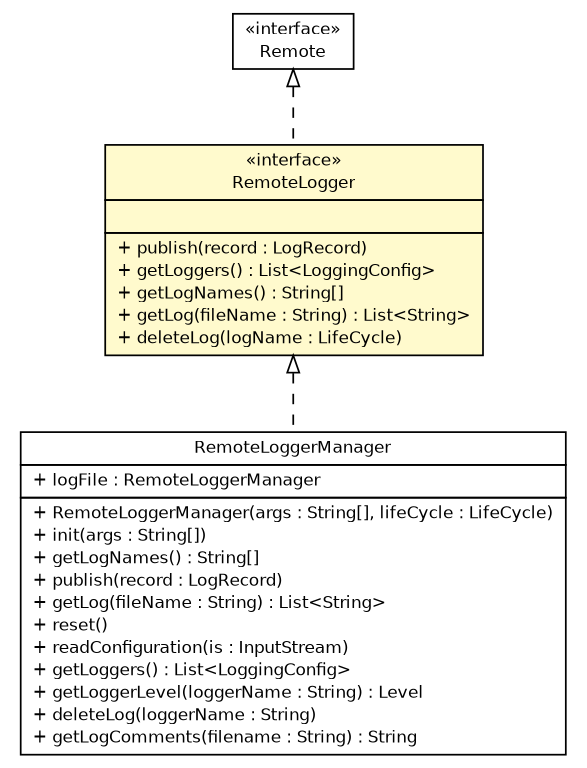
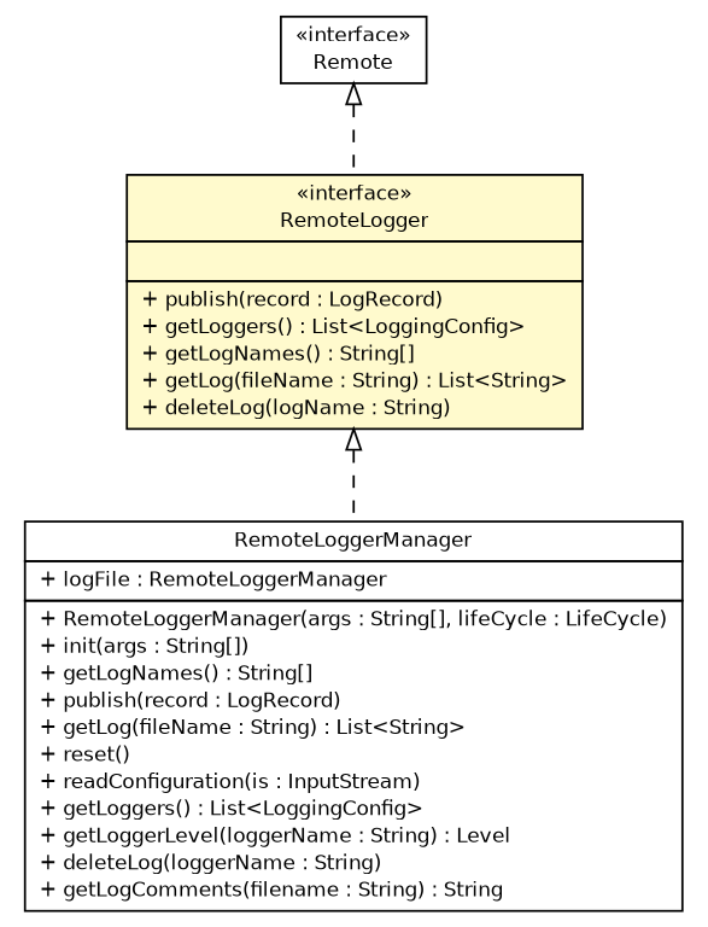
  digraph {
    nodesep=0.25
    ranksep=0.5
    node [fontcolor=black fontname=Helvetica fontsize=10.0 shape=plaintext]
    edge [arrowtail=empty dir=back fontname=Helvetica fontsize=10 headport=p labelfontname=Helvetica labelfontsize=10 style=dashed tailport=p]
-   n1 [label=<<table title="sorcer.core.RemoteLogger" border="0" cellborder="1" cellspacing="0" cellpadding="2" port="p" bgcolor="lemonChiffon" href="./RemoteLogger.html"> 		<tr><td><table border="0" cellspacing="0" cellpadding="1"> <tr><td align="center" balign="center"> &#171;interface&#187; </td></tr> <tr><td align="center" balign="center"> RemoteLogger </td></tr> 		</table></td></tr> 		<tr><td><table border="0" cellspacing="0" cellpadding="1"> <tr><td align="left" balign="left">  </td></tr> 		</table></td></tr> 		<tr><td><table border="0" cellspacing="0" cellpadding="1"> <tr><td align="left" balign="left"> + publish(record : LogRecord) </td></tr> <tr><td align="left" balign="left"> + getLoggers() : List&lt;LoggingConfig&gt; </td></tr> <tr><td align="left" balign="left"> + getLogNames() : String[] </td></tr> <tr><td align="left" balign="left"> + getLog(fileName : String) : List&lt;String&gt; </td></tr> <tr><td align="left" balign="left"> + deleteLog(logName : LifeCycle) </td></tr> 		</table></td></tr> 		</table>>]
+   n1 [label=<<table title="sorcer.core.RemoteLogger" border="0" cellborder="1" cellspacing="0" cellpadding="2" port="p" bgcolor="lemonChiffon" href="./RemoteLogger.html"> 		<tr><td><table border="0" cellspacing="0" cellpadding="1"> <tr><td align="center" balign="center"> &#171;interface&#187; </td></tr> <tr><td align="center" balign="center"> RemoteLogger </td></tr> 		</table></td></tr> 		<tr><td><table border="0" cellspacing="0" cellpadding="1"> <tr><td align="left" balign="left">  </td></tr> 		</table></td></tr> 		<tr><td><table border="0" cellspacing="0" cellpadding="1"> <tr><td align="left" balign="left"> + publish(record : LogRecord) </td></tr> <tr><td align="left" balign="left"> + getLoggers() : List&lt;LoggingConfig&gt; </td></tr> <tr><td align="left" balign="left"> + getLogNames() : String[] </td></tr> <tr><td align="left" balign="left"> + getLog(fileName : String) : List&lt;String&gt; </td></tr> <tr><td align="left" balign="left"> + deleteLog(logName : String) </td></tr> 		</table></td></tr> 		</table>>]
    n2 [label=<<table title="sorcer.core.provider.logger.RemoteLoggerManager" border="0" cellborder="1" cellspacing="0" cellpadding="2" port="p" href="./provider/logger/RemoteLoggerManager.html"> 		<tr><td><table border="0" cellspacing="0" cellpadding="1"> <tr><td align="center" balign="center"> RemoteLoggerManager </td></tr> 		</table></td></tr> 		<tr><td><table border="0" cellspacing="0" cellpadding="1"> <tr><td align="left" balign="left"> + logFile : RemoteLoggerManager </td></tr> 		</table></td></tr> 		<tr><td><table border="0" cellspacing="0" cellpadding="1"> <tr><td align="left" balign="left"> + RemoteLoggerManager(args : String[], lifeCycle : LifeCycle) </td></tr> <tr><td align="left" balign="left"> + init(args : String[]) </td></tr> <tr><td align="left" balign="left"> + getLogNames() : String[] </td></tr> <tr><td align="left" balign="left"> + publish(record : LogRecord) </td></tr> <tr><td align="left" balign="left"> + getLog(fileName : String) : List&lt;String&gt; </td></tr> <tr><td align="left" balign="left"> + reset() </td></tr> <tr><td align="left" balign="left"> + readConfiguration(is : InputStream) </td></tr> <tr><td align="left" balign="left"> + getLoggers() : List&lt;LoggingConfig&gt; </td></tr> <tr><td align="left" balign="left"> + getLoggerLevel(loggerName : String) : Level </td></tr> <tr><td align="left" balign="left"> + deleteLog(loggerName : String) </td></tr> <tr><td align="left" balign="left"> + getLogComments(filename : String) : String </td></tr> 		</table></td></tr> 		</table>>]
    n3 [label=<<table title="java.rmi.Remote" border="0" cellborder="1" cellspacing="0" cellpadding="2" port="p" href="http://docs.oracle.com/javase/7/docs/api/java/rmi/Remote.html"> 		<tr><td><table border="0" cellspacing="0" cellpadding="1"> <tr><td align="center" balign="center"> &#171;interface&#187; </td></tr> <tr><td align="center" balign="center"> Remote </td></tr> 		</table></td></tr> 		</table>>]
    n1 -> n2
    n3 -> n1
  }
